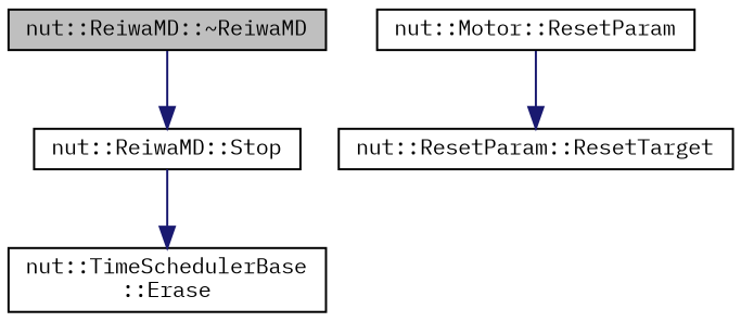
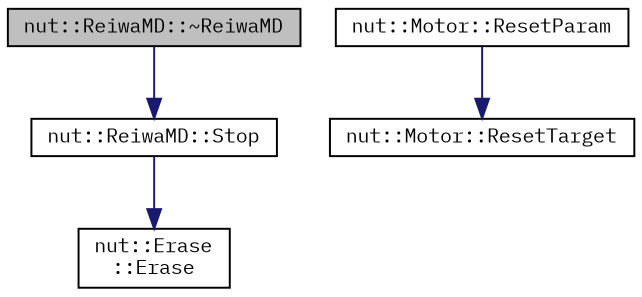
  digraph {
    fontname="IBM Plex Mono"
    rankdir=TB
    node [color=black fillcolor=white fontname="IBM Plex Mono" fontsize=10 shape=record style=filled]
    edge [color=midnightblue fontname="IBM Plex Mono" fontsize=10 labelfontname=Helvetica labelfontsize=10 style=solid]
    n1 [fillcolor=grey75 fontcolor=black height=0.2 label="nut::ReiwaMD::~ReiwaMD" width=0.4]
    n2 [height=0.2 label="nut::ReiwaMD::Stop" width=0.4]
-   n3 [height=0.2 label="nut::TimeSchedulerBase\l::Erase" width=0.4]
+   n3 [height=0.2 label="nut::Erase\l::Erase" width=0.4]
    n4 [height=0.2 label="nut::Motor::ResetParam" width=0.4]
-   n5 [height=0.2 label="nut::ResetParam::ResetTarget" width=0.4]
+   n5 [height=0.2 label="nut::Motor::ResetTarget" width=0.4]
    n1 -> n2
    n2 -> n3
    n4 -> n5
  }
